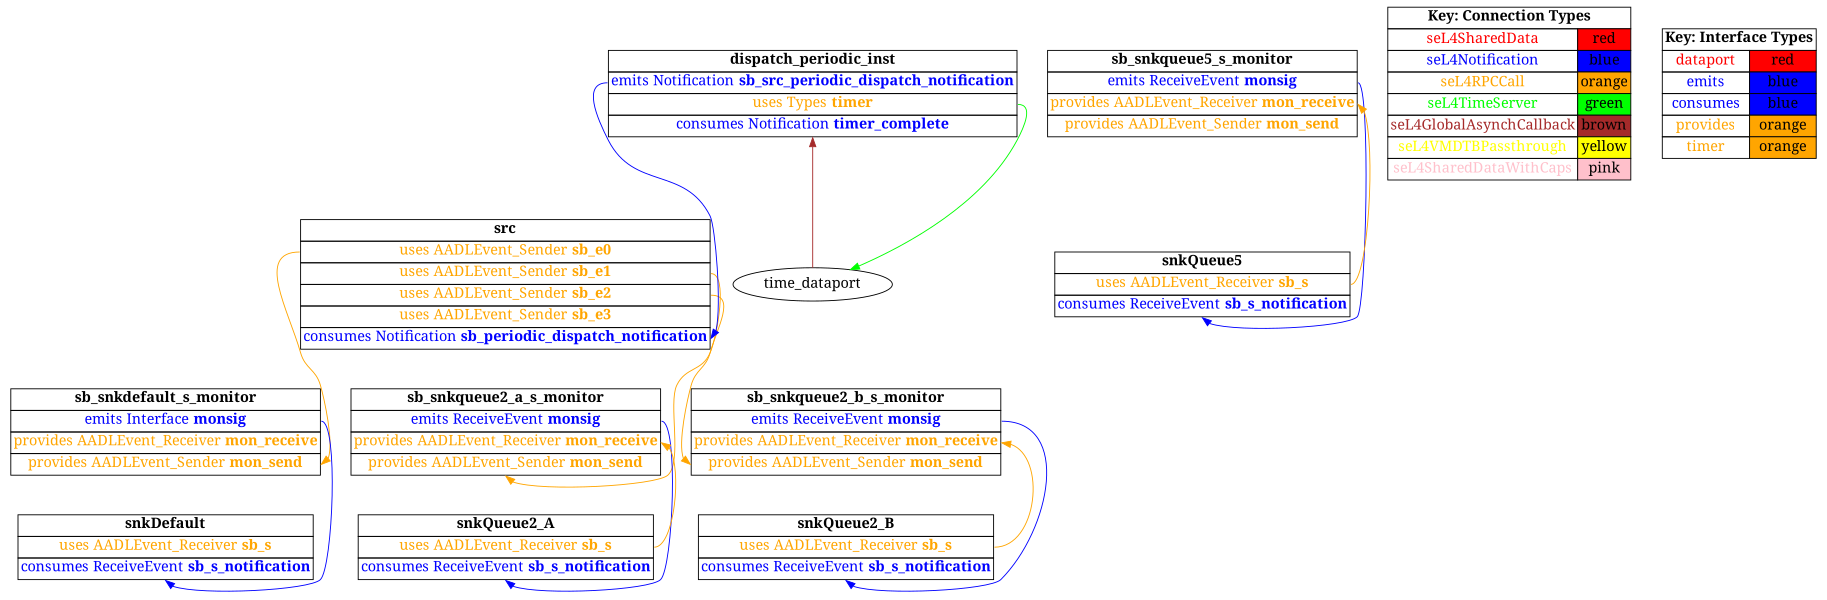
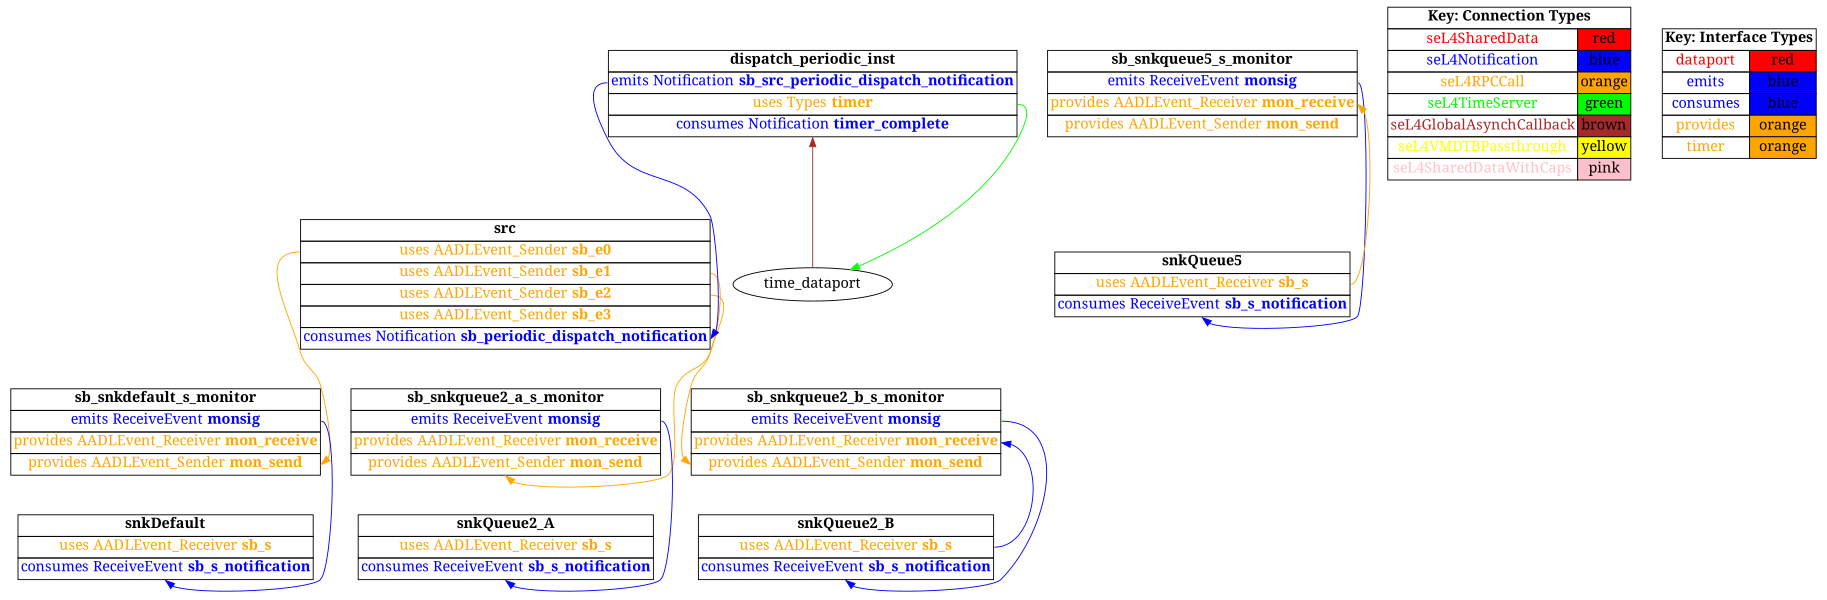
  digraph {
    fontname="Noto Serif"
    rankdir=TB
    node [fontname="Noto Serif" fontsize=16 shape=plaintext]
    edge [color=orange fontname="Noto Serif" headport=sb_s_notification tailport=monsig]
    n1 [label=<     <TABLE BORDER="0" CELLBORDER="1" CELLSPACING="0">       <TR><TD><B>src</B></TD></TR>       <TR><TD PORT="sb_e0"><FONT COLOR="orange">uses AADLEvent_Sender <B>sb_e0</B></FONT></TD></TR>       <TR><TD PORT="sb_e1"><FONT COLOR="orange">uses AADLEvent_Sender <B>sb_e1</B></FONT></TD></TR>       <TR><TD PORT="sb_e2"><FONT COLOR="orange">uses AADLEvent_Sender <B>sb_e2</B></FONT></TD></TR>       <TR><TD PORT="sb_e3"><FONT COLOR="orange">uses AADLEvent_Sender <B>sb_e3</B></FONT></TD></TR>       <TR><TD PORT="sb_periodic_dispatch_notification"><FONT COLOR="blue">consumes Notification <B>sb_periodic_dispatch_notification</B></FONT></TD></TR>"     </TABLE>   >]
-   n2 [label=<     <TABLE BORDER="0" CELLBORDER="1" CELLSPACING="0">       <TR><TD><B>sb_snkdefault_s_monitor</B></TD></TR>       <TR><TD PORT="monsig"><FONT COLOR="blue">emits Interface <B>monsig</B></FONT></TD></TR>       <TR><TD PORT="mon_receive"><FONT COLOR="orange">provides AADLEvent_Receiver <B>mon_receive</B></FONT></TD></TR>       <TR><TD PORT="mon_send"><FONT COLOR="orange">provides AADLEvent_Sender <B>mon_send</B></FONT></TD></TR>"     </TABLE>   >]
+   n2 [label=<     <TABLE BORDER="0" CELLBORDER="1" CELLSPACING="0">       <TR><TD><B>sb_snkdefault_s_monitor</B></TD></TR>       <TR><TD PORT="monsig"><FONT COLOR="blue">emits ReceiveEvent <B>monsig</B></FONT></TD></TR>       <TR><TD PORT="mon_receive"><FONT COLOR="orange">provides AADLEvent_Receiver <B>mon_receive</B></FONT></TD></TR>       <TR><TD PORT="mon_send"><FONT COLOR="orange">provides AADLEvent_Sender <B>mon_send</B></FONT></TD></TR>"     </TABLE>   >]
    n3 [label=<     <TABLE BORDER="0" CELLBORDER="1" CELLSPACING="0">       <TR><TD><B>sb_snkqueue2_a_s_monitor</B></TD></TR>       <TR><TD PORT="monsig"><FONT COLOR="blue">emits ReceiveEvent <B>monsig</B></FONT></TD></TR>       <TR><TD PORT="mon_receive"><FONT COLOR="orange">provides AADLEvent_Receiver <B>mon_receive</B></FONT></TD></TR>       <TR><TD PORT="mon_send"><FONT COLOR="orange">provides AADLEvent_Sender <B>mon_send</B></FONT></TD></TR>"     </TABLE>   >]
    n4 [label=<     <TABLE BORDER="0" CELLBORDER="1" CELLSPACING="0">       <TR><TD><B>sb_snkqueue2_b_s_monitor</B></TD></TR>       <TR><TD PORT="monsig"><FONT COLOR="blue">emits ReceiveEvent <B>monsig</B></FONT></TD></TR>       <TR><TD PORT="mon_receive"><FONT COLOR="orange">provides AADLEvent_Receiver <B>mon_receive</B></FONT></TD></TR>       <TR><TD PORT="mon_send"><FONT COLOR="orange">provides AADLEvent_Sender <B>mon_send</B></FONT></TD></TR>"     </TABLE>   >]
    n5 [label=<     <TABLE BORDER="0" CELLBORDER="1" CELLSPACING="0">       <TR><TD><B>snkDefault</B></TD></TR>       <TR><TD PORT="sb_s"><FONT COLOR="orange">uses AADLEvent_Receiver <B>sb_s</B></FONT></TD></TR>       <TR><TD PORT="sb_s_notification"><FONT COLOR="blue">consumes ReceiveEvent <B>sb_s_notification</B></FONT></TD></TR>"     </TABLE>   >]
    n6 [label=<     <TABLE BORDER="0" CELLBORDER="1" CELLSPACING="0">       <TR><TD><B>snkQueue2_A</B></TD></TR>       <TR><TD PORT="sb_s"><FONT COLOR="orange">uses AADLEvent_Receiver <B>sb_s</B></FONT></TD></TR>       <TR><TD PORT="sb_s_notification"><FONT COLOR="blue">consumes ReceiveEvent <B>sb_s_notification</B></FONT></TD></TR>"     </TABLE>   >]
    n7 [label=<     <TABLE BORDER="0" CELLBORDER="1" CELLSPACING="0">       <TR><TD><B>snkQueue2_B</B></TD></TR>       <TR><TD PORT="sb_s"><FONT COLOR="orange">uses AADLEvent_Receiver <B>sb_s</B></FONT></TD></TR>       <TR><TD PORT="sb_s_notification"><FONT COLOR="blue">consumes ReceiveEvent <B>sb_s_notification</B></FONT></TD></TR>"     </TABLE>   >]
    n8 [label=<     <TABLE BORDER="0" CELLBORDER="1" CELLSPACING="0">       <TR><TD><B>sb_snkqueue5_s_monitor</B></TD></TR>       <TR><TD PORT="monsig"><FONT COLOR="blue">emits ReceiveEvent <B>monsig</B></FONT></TD></TR>       <TR><TD PORT="mon_receive"><FONT COLOR="orange">provides AADLEvent_Receiver <B>mon_receive</B></FONT></TD></TR>       <TR><TD PORT="mon_send"><FONT COLOR="orange">provides AADLEvent_Sender <B>mon_send</B></FONT></TD></TR>"     </TABLE>   >]
    n9 [label=<     <TABLE BORDER="0" CELLBORDER="1" CELLSPACING="0">       <TR><TD><B>snkQueue5</B></TD></TR>       <TR><TD PORT="sb_s"><FONT COLOR="orange">uses AADLEvent_Receiver <B>sb_s</B></FONT></TD></TR>       <TR><TD PORT="sb_s_notification"><FONT COLOR="blue">consumes ReceiveEvent <B>sb_s_notification</B></FONT></TD></TR>"     </TABLE>   >]
    n10 [label=<     <TABLE BORDER="0" CELLBORDER="1" CELLSPACING="0">       <TR><TD><B>dispatch_periodic_inst</B></TD></TR>       <TR><TD PORT="sb_src_periodic_dispatch_notification"><FONT COLOR="blue">emits Notification <B>sb_src_periodic_dispatch_notification</B></FONT></TD></TR>       <TR><TD PORT="timer"><FONT COLOR="orange">uses Types <B>timer</B></FONT></TD></TR>       <TR><TD PORT="timer_complete"><FONT COLOR="blue">consumes Notification <B>timer_complete</B></FONT></TD></TR>"     </TABLE>   >]
    n11 [label=time_dataport shape=ellipse]
    n12 [label=<    <TABLE BORDER="0" CELLBORDER="1" CELLSPACING="0">      <TR><TD COLSPAN="2"><B>Key: Connection Types</B></TD></TR>      <TR><TD><FONT COLOR="red">seL4SharedData</FONT></TD><TD BGCOLOR="red">red</TD></TR>      <TR><TD><FONT COLOR="blue">seL4Notification</FONT></TD><TD BGCOLOR="blue">blue</TD></TR>      <TR><TD><FONT COLOR="orange">seL4RPCCall</FONT></TD><TD BGCOLOR="orange">orange</TD></TR>      <TR><TD><FONT COLOR="green">seL4TimeServer</FONT></TD><TD BGCOLOR="green">green</TD></TR>      <TR><TD><FONT COLOR="brown">seL4GlobalAsynchCallback</FONT></TD><TD BGCOLOR="brown">brown</TD></TR>      <TR><TD><FONT COLOR="yellow">seL4VMDTBPassthrough</FONT></TD><TD BGCOLOR="yellow">yellow</TD></TR>      <TR><TD><FONT COLOR="pink">seL4SharedDataWithCaps</FONT></TD><TD BGCOLOR="pink">pink</TD></TR>    </TABLE>   >]
    n13 [label=<    <TABLE BORDER="0" CELLBORDER="1" CELLSPACING="0">      <TR><TD COLSPAN="2"><B>Key: Interface Types</B></TD></TR>      <TR><TD><FONT COLOR="red">dataport</FONT></TD><TD BGCOLOR="red">red</TD></TR>      <TR><TD><FONT COLOR="blue">emits</FONT></TD><TD BGCOLOR="blue">blue</TD></TR>      <TR><TD><FONT COLOR="blue">consumes</FONT></TD><TD BGCOLOR="blue">blue</TD></TR>      <TR><TD><FONT COLOR="orange">provides</FONT></TD><TD BGCOLOR="orange">orange</TD></TR>      <TR><TD><FONT COLOR="orange">timer</FONT></TD><TD BGCOLOR="orange">orange</TD></TR>    </TABLE>   >]
    n1 -> n2 [headport=mon_send tailport=sb_e0]
    n1 -> n3 [headport=mon_send tailport=sb_e1]
    n1 -> n4 [headport=mon_send tailport=sb_e2]
    n2 -> n5 [color=blue]
    n3 -> n6 [color=blue]
    n4 -> n7 [color=blue]
-   n6 -> n3 [headport=mon_receive tailport=sb_s]
-   n7 -> n4 [headport=mon_receive tailport=sb_s]
+   n7 -> n4 [color=blue headport=mon_receive tailport=sb_s]
    n8 -> n9 [color=blue]
    n9 -> n8 [headport=mon_receive tailport=sb_s]
    n10 -> n1 [color=blue headport=sb_periodic_dispatch_notification tailport=sb_src_periodic_dispatch_notification]
    n10 -> n11 [color=green headport=the_timer tailport=timer]
    n11 -> n10 [color=brown headport=timer_complete tailport=timer_notification]
  }
